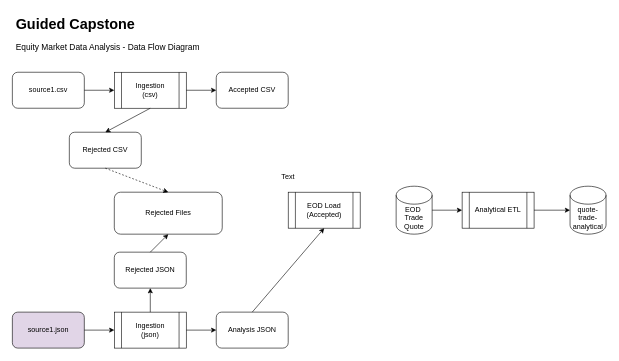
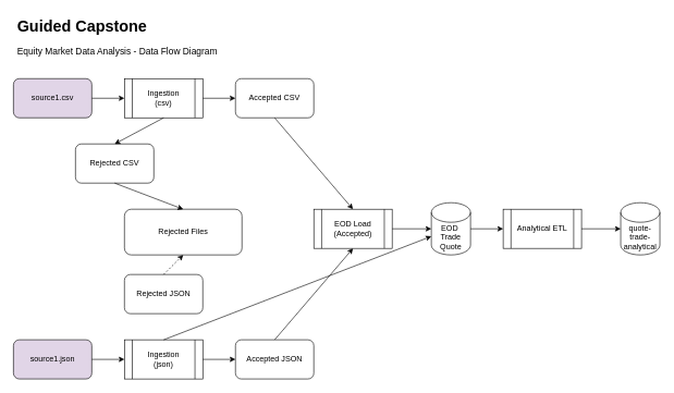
  <mxCell id="0" />
  <mxCell id="1" parent="0" />
  <mxCell id="2" value="Rejected Files" style="rounded=1;whiteSpace=wrap;html=1;" vertex="1" parent="1"><mxGeometry x="190" y="320" width="180" height="70" as="geometry" /></mxCell>
- <mxCell id="3" value="source1.csv" style="rounded=1;whiteSpace=wrap;html=1;" vertex="1" parent="1"><mxGeometry x="20" y="120" width="120" height="60" as="geometry" /></mxCell>
+ <mxCell id="3" value="source1.csv" style="rounded=1;whiteSpace=wrap;html=1;fillColor=#e1d5e7;" vertex="1" parent="1"><mxGeometry x="20" y="120" width="120" height="60" as="geometry" /></mxCell>
  <mxCell id="4" value="source1.json" style="rounded=1;whiteSpace=wrap;html=1;fillColor=#e1d5e7;" vertex="1" parent="1"><mxGeometry x="20" y="520" width="120" height="60" as="geometry" /></mxCell>
  <mxCell id="5" value="Accepted CSV" style="rounded=1;whiteSpace=wrap;html=1;" vertex="1" parent="1"><mxGeometry x="360" y="120" width="120" height="60" as="geometry" /></mxCell>
- <mxCell id="6" value="Analysis JSON" style="rounded=1;whiteSpace=wrap;html=1;" vertex="1" parent="1"><mxGeometry x="360" y="520" width="120" height="60" as="geometry" /></mxCell>
+ <mxCell id="6" value="Accepted JSON" style="rounded=1;whiteSpace=wrap;html=1;" vertex="1" parent="1"><mxGeometry x="360" y="520" width="120" height="60" as="geometry" /></mxCell>
  <mxCell id="7" value="Rejected CSV" style="rounded=1;whiteSpace=wrap;html=1;" vertex="1" parent="1"><mxGeometry x="115" y="220" width="120" height="60" as="geometry" /></mxCell>
  <mxCell id="8" value="Rejected JSON" style="rounded=1;whiteSpace=wrap;html=1;" vertex="1" parent="1"><mxGeometry x="190" y="420" width="120" height="60" as="geometry" /></mxCell>
  <mxCell id="9" value="Analytical ETL" style="shape=process;whiteSpace=wrap;html=1;backgroundOutline=1;" vertex="1" parent="1"><mxGeometry x="770" y="320" width="120" height="60" as="geometry" /></mxCell>
  <mxCell id="10" value="EOD Load&lt;br&gt;(Accepted)" style="shape=process;whiteSpace=wrap;html=1;backgroundOutline=1;" vertex="1" parent="1"><mxGeometry x="480" y="320" width="120" height="60" as="geometry" /></mxCell>
  <mxCell id="11" value="Ingestion&lt;br&gt;(csv)" style="shape=process;whiteSpace=wrap;html=1;backgroundOutline=1;" vertex="1" parent="1"><mxGeometry x="190" y="120" width="120" height="60" as="geometry" /></mxCell>
  <mxCell id="12" value="Ingestion&lt;br&gt;(json)" style="shape=process;whiteSpace=wrap;html=1;backgroundOutline=1;" vertex="1" parent="1"><mxGeometry x="190" y="520" width="120" height="60" as="geometry" /></mxCell>
  <mxCell id="13" value="EOD&amp;nbsp;&lt;br&gt;Trade&lt;br&gt;Quote" style="shape=cylinder3;whiteSpace=wrap;html=1;boundedLbl=1;backgroundOutline=1;size=15;" vertex="1" parent="1"><mxGeometry x="660" y="310" width="60" height="80" as="geometry" /></mxCell>
  <mxCell id="14" value="quote-trade-analytical" style="shape=cylinder3;whiteSpace=wrap;html=1;boundedLbl=1;backgroundOutline=1;size=15;" vertex="1" parent="1"><mxGeometry x="950" y="310" width="60" height="80" as="geometry" /></mxCell>
  <mxCell id="15" value="" style="endArrow=classic;html=1;rounded=0;exitX=1;exitY=0.5;exitDx=0;exitDy=0;entryX=0;entryY=0.5;entryDx=0;entryDy=0;" edge="1" parent="1" source="3" target="11"><mxGeometry width="50" height="50" relative="1" as="geometry"><mxPoint x="460" y="320" as="sourcePoint" /><mxPoint x="510" y="270" as="targetPoint" /></mxGeometry></mxCell>
  <mxCell id="16" value="" style="endArrow=classic;html=1;rounded=0;exitX=1;exitY=0.5;exitDx=0;exitDy=0;entryX=0;entryY=0.5;entryDx=0;entryDy=0;" edge="1" parent="1" source="11" target="5"><mxGeometry width="50" height="50" relative="1" as="geometry"><mxPoint x="460" y="320" as="sourcePoint" /><mxPoint x="510" y="270" as="targetPoint" /></mxGeometry></mxCell>
+ <mxCell id="17" value="" style="endArrow=classic;html=1;rounded=0;entryX=0.5;entryY=0;entryDx=0;entryDy=0;exitX=0.5;exitY=1;exitDx=0;exitDy=0;" edge="1" parent="1" source="5" target="10"><mxGeometry width="50" height="50" relative="1" as="geometry"><mxPoint x="300" y="130" as="sourcePoint" /><mxPoint x="350" y="80" as="targetPoint" /></mxGeometry></mxCell>
  <mxCell id="18" value="" style="endArrow=classic;html=1;rounded=0;entryX=0.5;entryY=1;entryDx=0;entryDy=0;exitX=0.5;exitY=0;exitDx=0;exitDy=0;" edge="1" parent="1" source="6" target="10"><mxGeometry width="50" height="50" relative="1" as="geometry"><mxPoint x="290" y="400" as="sourcePoint" /><mxPoint x="340" y="350" as="targetPoint" /></mxGeometry></mxCell>
  <mxCell id="19" value="" style="endArrow=classic;html=1;rounded=0;entryX=0.5;entryY=0;entryDx=0;entryDy=0;exitX=0.5;exitY=1;exitDx=0;exitDy=0;" edge="1" parent="1" source="11" target="7"><mxGeometry width="50" height="50" relative="1" as="geometry"><mxPoint x="-10" y="290" as="sourcePoint" /><mxPoint x="40" y="240" as="targetPoint" /></mxGeometry></mxCell>
- <mxCell id="20" value="" style="endArrow=classic;html=1;rounded=0;exitX=0.5;exitY=1;exitDx=0;exitDy=0;entryX=0.5;entryY=0;entryDx=0;entryDy=0;dashed=1;" edge="1" parent="1" source="7" target="2"><mxGeometry width="50" height="50" relative="1" as="geometry"><mxPoint x="460" y="320" as="sourcePoint" /><mxPoint x="510" y="270" as="targetPoint" /></mxGeometry></mxCell>
+ <mxCell id="20" value="" style="endArrow=classic;html=1;rounded=0;exitX=0.5;exitY=1;exitDx=0;exitDy=0;entryX=0.5;entryY=0;entryDx=0;entryDy=0;" edge="1" parent="1" source="7" target="2"><mxGeometry width="50" height="50" relative="1" as="geometry"><mxPoint x="460" y="320" as="sourcePoint" /><mxPoint x="510" y="270" as="targetPoint" /></mxGeometry></mxCell>
  <mxCell id="21" value="" style="endArrow=classic;html=1;rounded=0;entryX=0;entryY=0.5;entryDx=0;entryDy=0;exitX=1;exitY=0.5;exitDx=0;exitDy=0;" edge="1" parent="1" source="4" target="12"><mxGeometry width="50" height="50" relative="1" as="geometry"><mxPoint x="460" y="320" as="sourcePoint" /><mxPoint x="510" y="270" as="targetPoint" /></mxGeometry></mxCell>
- <mxCell id="22" value="" style="endArrow=classic;html=1;rounded=0;exitX=0.5;exitY=0;exitDx=0;exitDy=0;entryX=0.5;entryY=1;entryDx=0;entryDy=0;" edge="1" parent="1" source="12" target="8"><mxGeometry width="50" height="50" relative="1" as="geometry"><mxPoint x="460" y="320" as="sourcePoint" /><mxPoint x="510" y="430" as="targetPoint" /></mxGeometry></mxCell>
- <mxCell id="23" value="" style="endArrow=classic;html=1;rounded=0;exitX=0.5;exitY=0;exitDx=0;exitDy=0;entryX=0.5;entryY=1;entryDx=0;entryDy=0;" edge="1" parent="1" source="8" target="2"><mxGeometry width="50" height="50" relative="1" as="geometry"><mxPoint x="380" y="390" as="sourcePoint" /><mxPoint x="490" y="450" as="targetPoint" /></mxGeometry></mxCell>
+ <mxCell id="22" value="" style="endArrow=classic;html=1;rounded=0;exitX=0.5;exitY=0;exitDx=0;exitDy=0;" edge="1" parent="1" source="12" target="13"><mxGeometry width="50" height="50" relative="1" as="geometry"><mxPoint x="460" y="320" as="sourcePoint" /><mxPoint x="510" y="430" as="targetPoint" /></mxGeometry></mxCell>
+ <mxCell id="23" value="" style="endArrow=classic;html=1;rounded=0;exitX=0.5;exitY=0;exitDx=0;exitDy=0;entryX=0.5;entryY=1;entryDx=0;entryDy=0;dashed=1;" edge="1" parent="1" source="8" target="2"><mxGeometry width="50" height="50" relative="1" as="geometry"><mxPoint x="380" y="390" as="sourcePoint" /><mxPoint x="490" y="450" as="targetPoint" /></mxGeometry></mxCell>
  <mxCell id="24" value="" style="endArrow=classic;html=1;rounded=0;exitX=1;exitY=0.5;exitDx=0;exitDy=0;entryX=0;entryY=0.5;entryDx=0;entryDy=0;" edge="1" parent="1" source="12" target="6"><mxGeometry width="50" height="50" relative="1" as="geometry"><mxPoint x="460" y="320" as="sourcePoint" /><mxPoint x="510" y="270" as="targetPoint" /></mxGeometry></mxCell>
+ <mxCell id="25" value="" style="endArrow=classic;html=1;rounded=0;exitX=1;exitY=0.5;exitDx=0;exitDy=0;entryX=0;entryY=0.5;entryDx=0;entryDy=0;entryPerimeter=0;" edge="1" parent="1" source="10" target="13"><mxGeometry width="50" height="50" relative="1" as="geometry"><mxPoint x="460" y="320" as="sourcePoint" /><mxPoint x="510" y="270" as="targetPoint" /></mxGeometry></mxCell>
  <mxCell id="26" value="" style="endArrow=classic;html=1;rounded=0;entryX=0;entryY=0.5;entryDx=0;entryDy=0;entryPerimeter=0;exitX=1;exitY=0.5;exitDx=0;exitDy=0;" edge="1" parent="1" source="9" target="14"><mxGeometry width="50" height="50" relative="1" as="geometry"><mxPoint x="540" y="420" as="sourcePoint" /><mxPoint x="510" y="270" as="targetPoint" /></mxGeometry></mxCell>
  <mxCell id="27" value="" style="endArrow=classic;html=1;rounded=0;entryX=0;entryY=0.5;entryDx=0;entryDy=0;exitX=1;exitY=0.5;exitDx=0;exitDy=0;exitPerimeter=0;" edge="1" parent="1" source="13" target="9"><mxGeometry width="50" height="50" relative="1" as="geometry"><mxPoint x="460" y="320" as="sourcePoint" /><mxPoint x="510" y="270" as="targetPoint" /></mxGeometry></mxCell>
- <mxCell id="28" value="Text" style="text;html=1;strokeColor=none;fillColor=none;align=center;verticalAlign=middle;whiteSpace=wrap;rounded=0;" vertex="1" parent="1"><mxGeometry x="450" y="280" width="60" height="30" as="geometry" /></mxCell>
  <mxCell id="29" value="&lt;h1&gt;Guided Capstone&lt;/h1&gt;&lt;p style=&quot;font-size: 14px&quot;&gt;Equity Market Data Analysis -&amp;nbsp;&lt;span&gt;Data Flow Diagram&lt;/span&gt;&lt;/p&gt;" style="text;html=1;strokeColor=none;fillColor=none;spacing=5;spacingTop=-20;whiteSpace=wrap;overflow=hidden;rounded=0;" vertex="1" parent="1"><mxGeometry x="21" y="20" width="700" height="120" as="geometry" /></mxCell>
